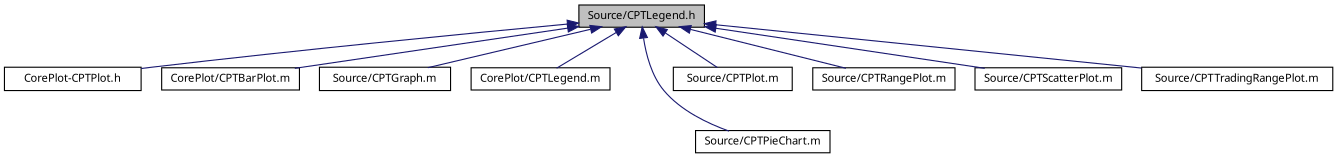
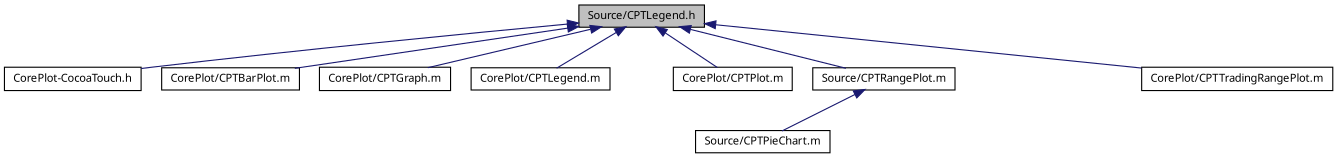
  digraph {
    node [color=black fontname="Lucinda Grande" fontsize=10 shape=record]
    edge [color=midnightblue dir=back fontname="Lucinda Grande" fontsize=10 labelfontname="Lucinda Grande" labelfontsize=10 style=solid]
    n1 [fillcolor=grey75 fontcolor=black height=0.2 label="Source/CPTLegend.h" style=filled width=0.4]
-   n2 [height=0.2 label="CorePlot-CPTPlot.h" width=0.4]
+   n2 [height=0.2 label="CorePlot-CocoaTouch.h" width=0.4]
    n3 [height=0.2 label="CorePlot/CPTBarPlot.m" width=0.4]
-   n4 [height=0.2 label="Source/CPTGraph.m" width=0.4]
+   n4 [height=0.2 label="CorePlot/CPTGraph.m" width=0.4]
    n5 [height=0.2 label="CorePlot/CPTLegend.m" width=0.4]
    n6 [height=0.2 label="Source/CPTPieChart.m" width=0.4]
-   n7 [height=0.2 label="Source/CPTPlot.m" width=0.4]
+   n7 [height=0.2 label="CorePlot/CPTPlot.m" width=0.4]
    n8 [height=0.2 label="Source/CPTRangePlot.m" width=0.4]
-   n9 [height=0.2 label="Source/CPTScatterPlot.m" width=0.4]
-   n10 [height=0.2 label="Source/CPTTradingRangePlot.m" width=0.4]
+   n10 [height=0.2 label="CorePlot/CPTTradingRangePlot.m" width=0.4]
    n1 -> n2
    n1 -> n3
    n1 -> n4
    n1 -> n5
-   n1 -> n6
+   n8 -> n6
    n1 -> n7
    n1 -> n8
-   n1 -> n9
    n1 -> n10
  }
